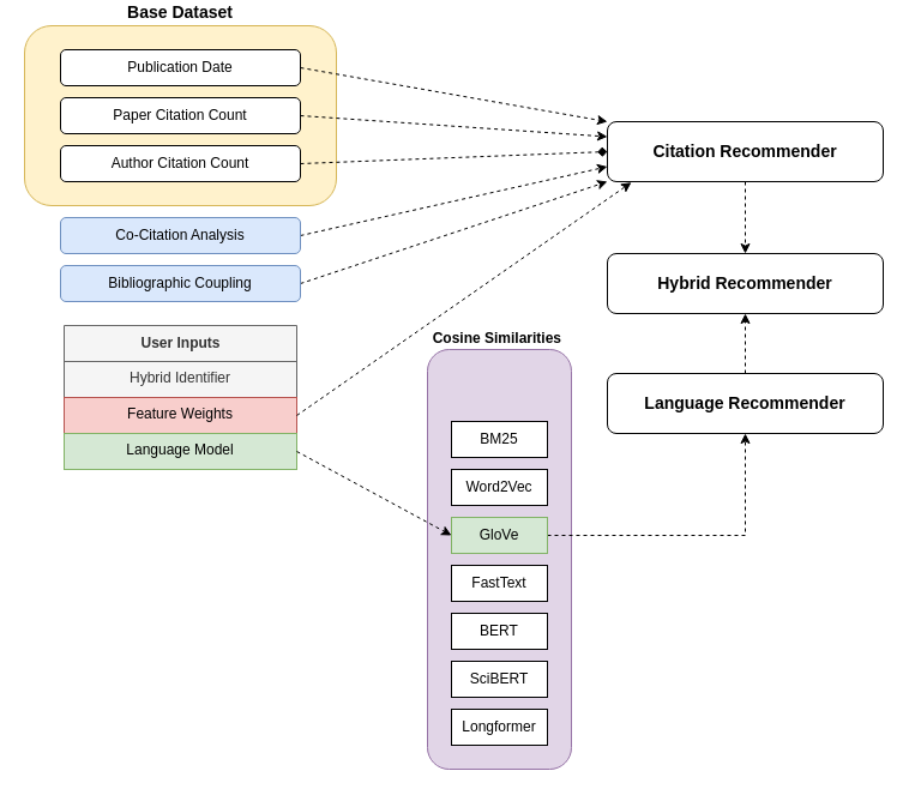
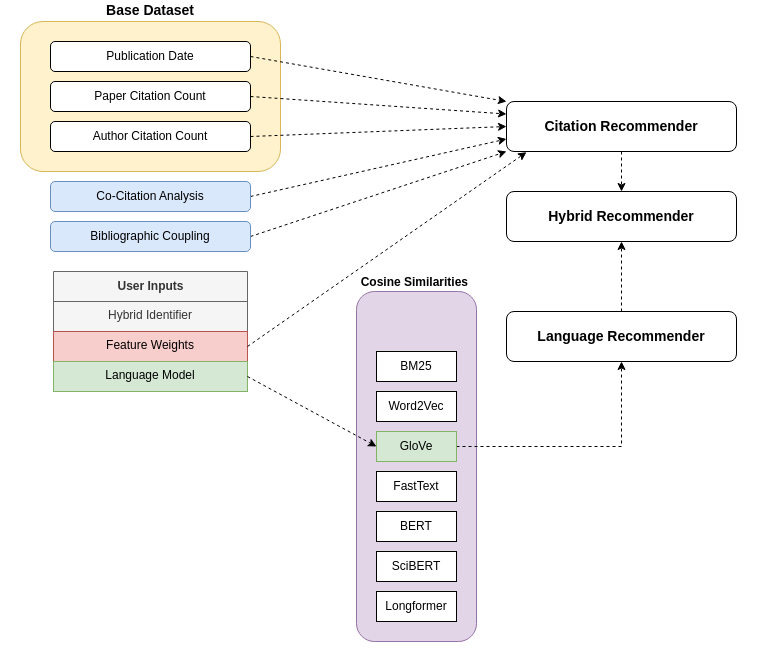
  <mxCell id="0" />
  <mxCell id="1" parent="0" />
  <mxCell id="2" value="&lt;b style=&quot;&quot;&gt;&lt;font style=&quot;font-size: 14px;&quot;&gt;Base Dataset&lt;/font&gt;&lt;/b&gt;" style="rounded=1;whiteSpace=wrap;html=1;labelPosition=center;verticalLabelPosition=top;align=center;verticalAlign=bottom;fontSize=15;fillColor=#fff2cc;strokeColor=#d6b656;fillStyle=solid;" parent="1" vertex="1"><mxGeometry x="20" y="20" width="260" height="150" as="geometry" /></mxCell>
  <mxCell id="3" style="edgeStyle=none;html=1;entryX=0;entryY=0;entryDx=0;entryDy=0;exitX=1;exitY=0.5;exitDx=0;exitDy=0;dashed=1;" parent="1" source="4" target="14" edge="1"><mxGeometry relative="1" as="geometry" /></mxCell>
  <mxCell id="4" value="Publication Date" style="rounded=1;whiteSpace=wrap;html=1;glass=0;shadow=0;" parent="1" vertex="1"><mxGeometry x="50" y="40" width="200" height="30" as="geometry" /></mxCell>
  <mxCell id="5" style="edgeStyle=none;html=1;entryX=0;entryY=0.25;entryDx=0;entryDy=0;exitX=1;exitY=0.5;exitDx=0;exitDy=0;dashed=1;" parent="1" source="6" target="14" edge="1"><mxGeometry relative="1" as="geometry" /></mxCell>
  <mxCell id="6" value="Paper Citation Count" style="rounded=1;whiteSpace=wrap;html=1;glass=0;shadow=0;" parent="1" vertex="1"><mxGeometry x="50" y="80" width="200" height="30" as="geometry" /></mxCell>
- <mxCell id="7" style="edgeStyle=none;html=1;entryX=0;entryY=0.5;entryDx=0;entryDy=0;exitX=1;exitY=0.5;exitDx=0;exitDy=0;dashed=1;endArrow=diamond;" parent="1" source="8" target="14" edge="1"><mxGeometry relative="1" as="geometry" /></mxCell>
+ <mxCell id="7" style="edgeStyle=none;html=1;entryX=0;entryY=0.5;entryDx=0;entryDy=0;exitX=1;exitY=0.5;exitDx=0;exitDy=0;dashed=1;" parent="1" source="8" target="14" edge="1"><mxGeometry relative="1" as="geometry" /></mxCell>
  <mxCell id="8" value="Author Citation Count" style="rounded=1;whiteSpace=wrap;html=1;glass=0;shadow=0;" parent="1" vertex="1"><mxGeometry x="50" y="120" width="200" height="30" as="geometry" /></mxCell>
  <mxCell id="9" style="edgeStyle=none;html=1;entryX=0;entryY=0.75;entryDx=0;entryDy=0;exitX=1;exitY=0.5;exitDx=0;exitDy=0;dashed=1;" parent="1" source="10" target="14" edge="1"><mxGeometry relative="1" as="geometry" /></mxCell>
  <mxCell id="10" value="Co-Citation Analysis" style="rounded=1;whiteSpace=wrap;html=1;glass=0;shadow=0;fillColor=#dae8fc;strokeColor=#6c8ebf;" parent="1" vertex="1"><mxGeometry x="50" y="180" width="200" height="30" as="geometry" /></mxCell>
  <mxCell id="11" style="edgeStyle=none;html=1;entryX=0;entryY=1;entryDx=0;entryDy=0;exitX=1;exitY=0.5;exitDx=0;exitDy=0;dashed=1;" parent="1" source="12" target="14" edge="1"><mxGeometry relative="1" as="geometry" /></mxCell>
  <mxCell id="12" value="Bibliographic Coupling" style="rounded=1;whiteSpace=wrap;html=1;glass=0;shadow=0;fillColor=#dae8fc;strokeColor=#6c8ebf;" parent="1" vertex="1"><mxGeometry x="50" y="220" width="200" height="30" as="geometry" /></mxCell>
  <mxCell id="13" value="" style="edgeStyle=orthogonalEdgeStyle;rounded=0;orthogonalLoop=1;jettySize=auto;html=1;dashed=1;" edge="1" parent="1" source="14" target="26"><mxGeometry relative="1" as="geometry" /></mxCell>
  <mxCell id="14" value="&lt;b&gt;&lt;font style=&quot;font-size: 14px;&quot;&gt;Citation Recommender&lt;/font&gt;&lt;/b&gt;" style="rounded=1;whiteSpace=wrap;html=1;" parent="1" vertex="1"><mxGeometry x="506" y="100" width="230" height="50" as="geometry" /></mxCell>
  <mxCell id="15" value="&lt;b&gt;Cosine Similarities&amp;nbsp;&lt;br&gt;&lt;/b&gt;" style="rounded=1;whiteSpace=wrap;html=1;labelPosition=center;verticalLabelPosition=top;align=center;verticalAlign=bottom;fillColor=#e1d5e7;strokeColor=#9673a6;" parent="1" vertex="1"><mxGeometry x="356" y="290" width="120" height="350" as="geometry" /></mxCell>
  <mxCell id="16" value="BM25" style="rounded=0;whiteSpace=wrap;html=1;" parent="1" vertex="1"><mxGeometry x="376" y="350" width="80" height="30" as="geometry" /></mxCell>
  <mxCell id="17" value="Word2Vec" style="rounded=0;whiteSpace=wrap;html=1;" parent="1" vertex="1"><mxGeometry x="376" y="390" width="80" height="30" as="geometry" /></mxCell>
  <mxCell id="18" style="edgeStyle=orthogonalEdgeStyle;rounded=0;orthogonalLoop=1;jettySize=auto;html=1;entryX=0.5;entryY=1;entryDx=0;entryDy=0;dashed=1;" edge="1" parent="1" source="19" target="25"><mxGeometry relative="1" as="geometry" /></mxCell>
  <mxCell id="19" value="GloVe" style="rounded=0;whiteSpace=wrap;html=1;fillColor=#d5e8d4;strokeColor=#82b366;" parent="1" vertex="1"><mxGeometry x="376" y="430" width="80" height="30" as="geometry" /></mxCell>
  <mxCell id="20" value="FastText" style="rounded=0;whiteSpace=wrap;html=1;" parent="1" vertex="1"><mxGeometry x="376" y="470" width="80" height="30" as="geometry" /></mxCell>
  <mxCell id="21" value="BERT" style="rounded=0;whiteSpace=wrap;html=1;" parent="1" vertex="1"><mxGeometry x="376" y="510" width="80" height="30" as="geometry" /></mxCell>
  <mxCell id="22" value="SciBERT" style="rounded=0;whiteSpace=wrap;html=1;" parent="1" vertex="1"><mxGeometry x="376" y="550" width="80" height="30" as="geometry" /></mxCell>
  <mxCell id="23" value="Longformer" style="rounded=0;whiteSpace=wrap;html=1;" parent="1" vertex="1"><mxGeometry x="376" y="590" width="80" height="30" as="geometry" /></mxCell>
  <mxCell id="24" value="" style="edgeStyle=orthogonalEdgeStyle;rounded=0;orthogonalLoop=1;jettySize=auto;html=1;dashed=1;" edge="1" parent="1" source="25" target="26"><mxGeometry relative="1" as="geometry" /></mxCell>
  <mxCell id="25" value="&lt;b&gt;&lt;font style=&quot;font-size: 14px;&quot;&gt;Language Recommender&lt;/font&gt;&lt;/b&gt;" style="rounded=1;whiteSpace=wrap;html=1;" parent="1" vertex="1"><mxGeometry x="506" y="310" width="230" height="50" as="geometry" /></mxCell>
- <mxCell id="26" value="&lt;b&gt;&lt;font style=&quot;font-size: 14px;&quot;&gt;Hybrid Recommender&lt;/font&gt;&lt;/b&gt;" style="rounded=1;whiteSpace=wrap;html=1;" parent="1" vertex="1"><mxGeometry x="506" y="210" width="230" height="50" as="geometry" /></mxCell>
+ <mxCell id="26" value="&lt;b&gt;&lt;font style=&quot;font-size: 14px;&quot;&gt;Hybrid Recommender&lt;/font&gt;&lt;/b&gt;" style="rounded=1;whiteSpace=wrap;html=1;" parent="1" vertex="1"><mxGeometry x="506" y="190" width="230" height="50" as="geometry" /></mxCell>
  <mxCell id="27" value="&lt;b&gt;User Inputs&lt;/b&gt;" style="swimlane;fontStyle=0;childLayout=stackLayout;horizontal=1;startSize=30;fillColor=#f5f5f5;horizontalStack=0;resizeParent=1;resizeParentMax=0;resizeLast=0;collapsible=1;marginBottom=0;html=1;fontColor=#333333;strokeColor=#666666;" parent="1" vertex="1"><mxGeometry x="53" y="270" width="194" height="120" as="geometry" /></mxCell>
  <mxCell id="28" value="Hybrid Identifier" style="text;strokeColor=#666666;fillColor=#f5f5f5;align=center;verticalAlign=top;spacingLeft=4;spacingRight=4;overflow=hidden;rotatable=0;points=[[0,0.5],[1,0.5]];portConstraint=eastwest;whiteSpace=wrap;html=1;fontColor=#333333;" parent="27" vertex="1"><mxGeometry y="30" width="194" height="30" as="geometry" /></mxCell>
  <mxCell id="29" value="Feature Weights" style="text;strokeColor=#b85450;fillColor=#f8cecc;align=center;verticalAlign=top;spacingLeft=4;spacingRight=4;overflow=hidden;rotatable=0;points=[[0,0.5],[1,0.5]];portConstraint=eastwest;whiteSpace=wrap;html=1;" parent="27" vertex="1"><mxGeometry y="60" width="194" height="30" as="geometry" /></mxCell>
  <mxCell id="30" value="Language Model" style="text;strokeColor=#82b366;fillColor=#d5e8d4;align=center;verticalAlign=top;spacingLeft=4;spacingRight=4;overflow=hidden;rotatable=0;points=[[0,0.5],[1,0.5]];portConstraint=eastwest;whiteSpace=wrap;html=1;" parent="27" vertex="1"><mxGeometry y="90" width="194" height="30" as="geometry" /></mxCell>
  <mxCell id="31" style="edgeStyle=none;html=1;entryX=0;entryY=0.5;entryDx=0;entryDy=0;exitX=1;exitY=0.5;exitDx=0;exitDy=0;dashed=1;" parent="1" source="30" target="19" edge="1"><mxGeometry relative="1" as="geometry" /></mxCell>
  <mxCell id="32" style="edgeStyle=none;html=1;entryX=0.087;entryY=1.013;entryDx=0;entryDy=0;exitX=1;exitY=0.5;exitDx=0;exitDy=0;entryPerimeter=0;dashed=1;" parent="1" source="29" target="14" edge="1"><mxGeometry relative="1" as="geometry" /></mxCell>
